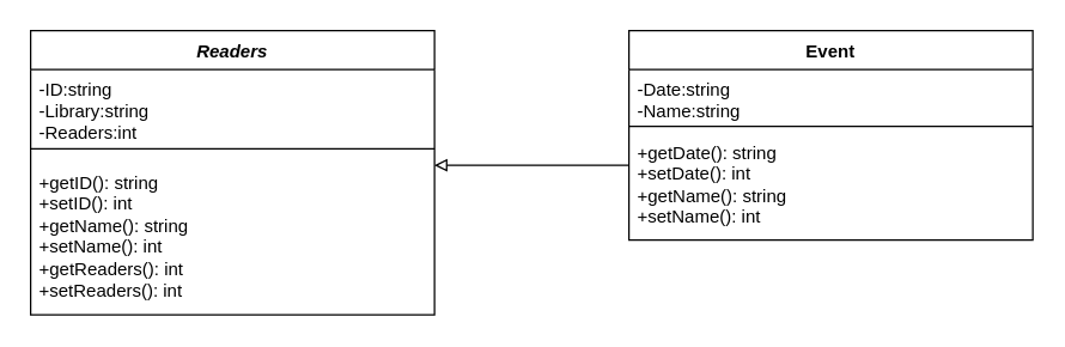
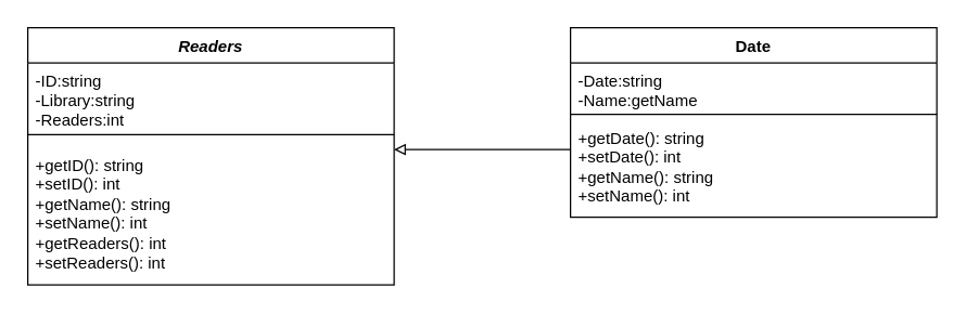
  <mxCell id="0" />
  <mxCell id="1" parent="0" />
  <mxCell id="2" value="&lt;i&gt;Readers&lt;/i&gt;" style="swimlane;fontStyle=1;align=center;verticalAlign=top;childLayout=stackLayout;horizontal=1;startSize=26;horizontalStack=0;resizeParent=1;resizeParentMax=0;resizeLast=0;collapsible=1;marginBottom=0;whiteSpace=wrap;html=1;" parent="1" vertex="1"><mxGeometry x="20" y="20" width="270" height="190" as="geometry"><mxRectangle x="60" y="50" width="80" height="30" as="alternateBounds" /></mxGeometry></mxCell>
  <mxCell id="3" value="-ID:string&lt;br&gt;-Library:string&lt;br&gt;-Readers:int" style="text;strokeColor=none;fillColor=none;align=left;verticalAlign=top;spacingLeft=4;spacingRight=4;overflow=hidden;rotatable=0;points=[[0,0.5],[1,0.5]];portConstraint=eastwest;whiteSpace=wrap;html=1;" parent="2" vertex="1"><mxGeometry y="26" width="270" height="44" as="geometry" /></mxCell>
  <mxCell id="4" value="" style="line;strokeWidth=1;fillColor=none;align=left;verticalAlign=middle;spacingTop=-1;spacingLeft=3;spacingRight=3;rotatable=0;labelPosition=right;points=[];portConstraint=eastwest;strokeColor=inherit;" parent="2" vertex="1"><mxGeometry y="70" width="270" height="18" as="geometry" /></mxCell>
  <mxCell id="5" value="+getID(): string&lt;br&gt;+setID(): int&lt;br&gt;+getName(): string&lt;br style=&quot;border-color: var(--border-color);&quot;&gt;+setName(): int&lt;br&gt;+getReaders(): int&lt;br style=&quot;border-color: var(--border-color);&quot;&gt;+setReaders(): int" style="text;strokeColor=none;fillColor=none;align=left;verticalAlign=top;spacingLeft=4;spacingRight=4;overflow=hidden;rotatable=0;points=[[0,0.5],[1,0.5]];portConstraint=eastwest;whiteSpace=wrap;html=1;" parent="2" vertex="1"><mxGeometry y="88" width="270" height="102" as="geometry" /></mxCell>
- <mxCell id="6" value="Event" style="swimlane;fontStyle=1;align=center;verticalAlign=top;childLayout=stackLayout;horizontal=1;startSize=26;horizontalStack=0;resizeParent=1;resizeParentMax=0;resizeLast=0;collapsible=1;marginBottom=0;whiteSpace=wrap;html=1;" parent="1" vertex="1"><mxGeometry x="420" y="20" width="270" height="140" as="geometry" /></mxCell>
- <mxCell id="7" value="-Date:string&lt;br&gt;-Name:string" style="text;strokeColor=none;fillColor=none;align=left;verticalAlign=top;spacingLeft=4;spacingRight=4;overflow=hidden;rotatable=0;points=[[0,0.5],[1,0.5]];portConstraint=eastwest;whiteSpace=wrap;html=1;" parent="6" vertex="1"><mxGeometry y="26" width="270" height="34" as="geometry" /></mxCell>
+ <mxCell id="6" value="Date" style="swimlane;fontStyle=1;align=center;verticalAlign=top;childLayout=stackLayout;horizontal=1;startSize=26;horizontalStack=0;resizeParent=1;resizeParentMax=0;resizeLast=0;collapsible=1;marginBottom=0;whiteSpace=wrap;html=1;" parent="1" vertex="1"><mxGeometry x="420" y="20" width="270" height="140" as="geometry" /></mxCell>
+ <mxCell id="7" value="-Date:string&lt;br&gt;-Name:getName" style="text;strokeColor=none;fillColor=none;align=left;verticalAlign=top;spacingLeft=4;spacingRight=4;overflow=hidden;rotatable=0;points=[[0,0.5],[1,0.5]];portConstraint=eastwest;whiteSpace=wrap;html=1;" parent="6" vertex="1"><mxGeometry y="26" width="270" height="34" as="geometry" /></mxCell>
  <mxCell id="8" value="" style="line;strokeWidth=1;fillColor=none;align=left;verticalAlign=middle;spacingTop=-1;spacingLeft=3;spacingRight=3;rotatable=0;labelPosition=right;points=[];portConstraint=eastwest;strokeColor=inherit;" parent="6" vertex="1"><mxGeometry y="60" width="270" height="8" as="geometry" /></mxCell>
  <mxCell id="9" value="+getDate(): string&lt;br style=&quot;border-color: var(--border-color);&quot;&gt;+setDate(): int&lt;br style=&quot;border-color: var(--border-color);&quot;&gt;+getName(): string&lt;br style=&quot;border-color: var(--border-color);&quot;&gt;+setName(): int" style="text;strokeColor=none;fillColor=none;align=left;verticalAlign=top;spacingLeft=4;spacingRight=4;overflow=hidden;rotatable=0;points=[[0,0.5],[1,0.5]];portConstraint=eastwest;whiteSpace=wrap;html=1;" parent="6" vertex="1"><mxGeometry y="68" width="270" height="72" as="geometry" /></mxCell>
  <mxCell id="10" value="" style="html=1;verticalAlign=bottom;endArrow=block;edgeStyle=elbowEdgeStyle;elbow=vertical;curved=0;rounded=0;exitX=0;exitY=0.306;exitDx=0;exitDy=0;exitPerimeter=0;strokeColor=default;endFill=0;" parent="1" source="9" target="5" edge="1"><mxGeometry width="80" relative="1" as="geometry"><mxPoint x="410" y="110" as="sourcePoint" /><mxPoint x="310" y="108" as="targetPoint" /><Array as="points"><mxPoint x="310" y="110" /></Array></mxGeometry></mxCell>
